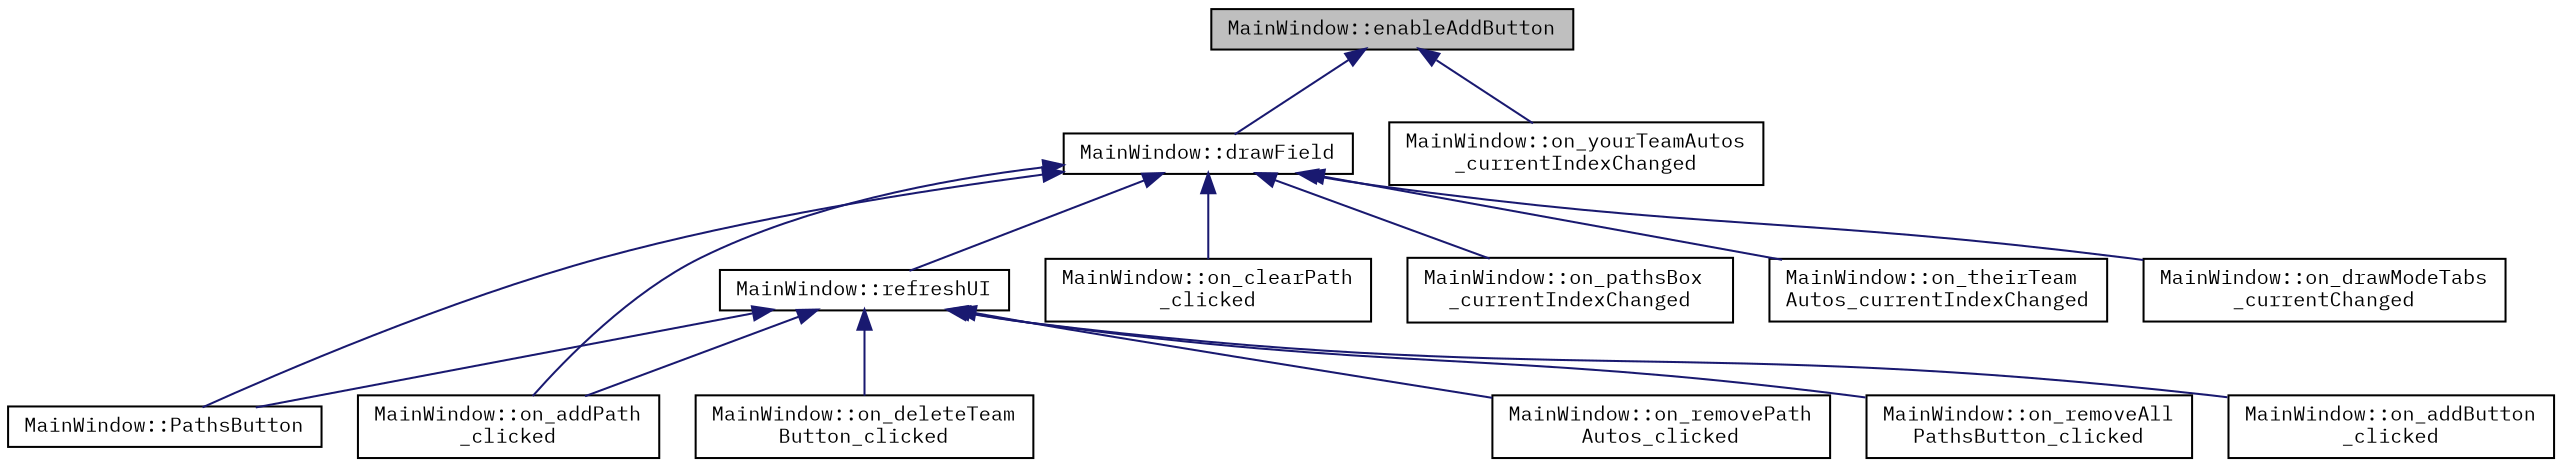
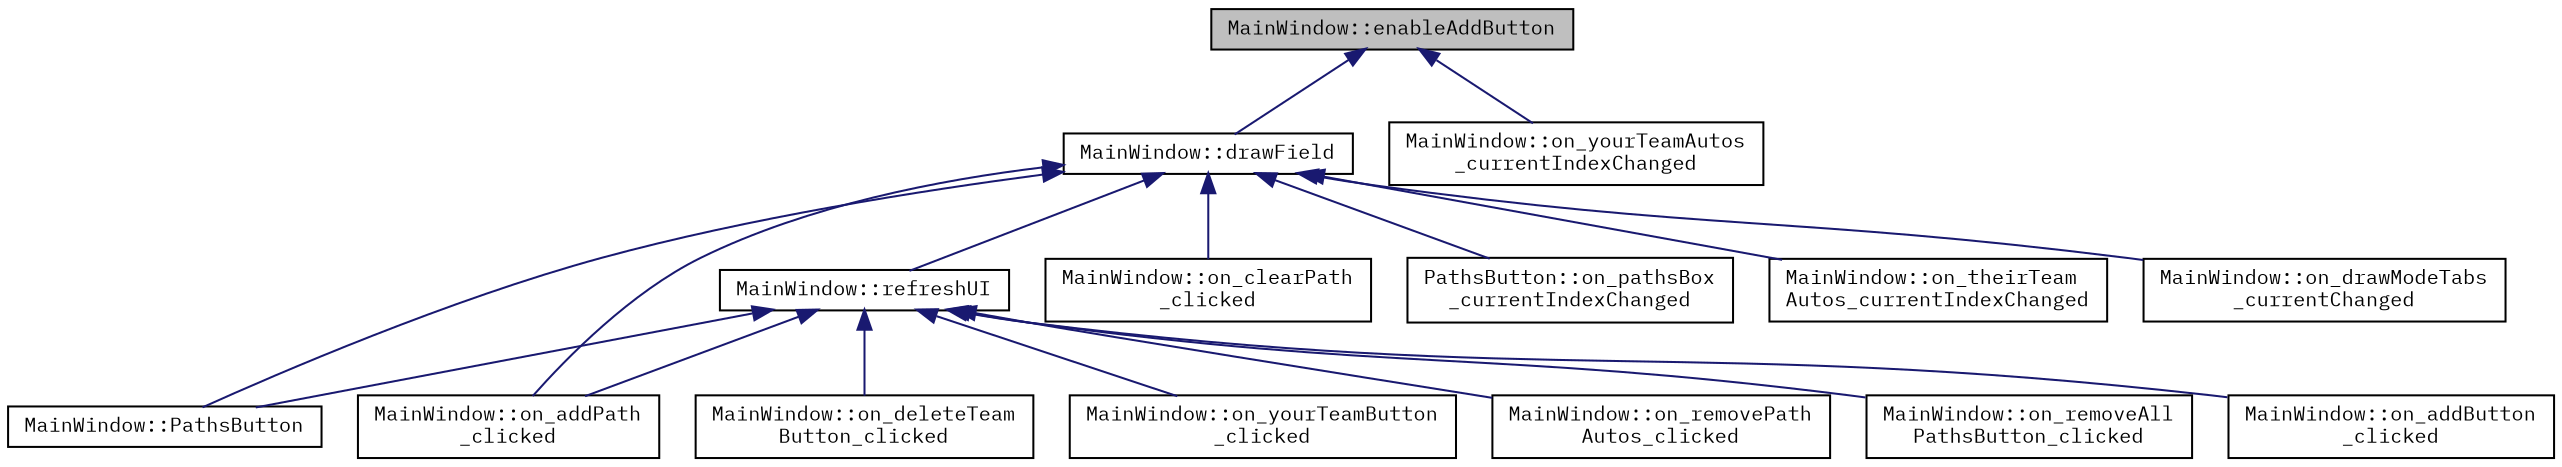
  digraph {
    fontname="IBM Plex Mono"
    rankdir=TB
    node [color=black fillcolor=white fontname="IBM Plex Mono" fontsize=10 shape=record style=filled]
    edge [color=midnightblue dir=back fontname="IBM Plex Mono" fontsize=10 labelfontname=Helvetica labelfontsize=10 style=solid]
    n1 [fillcolor=grey75 fontcolor=black height=0.2 label="MainWindow::enableAddButton" width=0.4]
    n2 [height=0.2 label="MainWindow::drawField" width=0.4]
    n3 [height=0.2 label="MainWindow::on_yourTeamAutos\l_currentIndexChanged" width=0.4]
    n4 [height=0.2 label="MainWindow::PathsButton" width=0.4]
    n5 [height=0.2 label="MainWindow::refreshUI" width=0.4]
    n6 [height=0.2 label="MainWindow::on_addPath\l_clicked" width=0.4]
    n7 [height=0.2 label="MainWindow::on_clearPath\l_clicked" width=0.4]
-   n8 [height=0.2 label="MainWindow::on_pathsBox\l_currentIndexChanged" width=0.4]
+   n8 [height=0.2 label="PathsButton::on_pathsBox\l_currentIndexChanged" width=0.4]
    n9 [height=0.2 label="MainWindow::on_theirTeam\lAutos_currentIndexChanged" width=0.4]
    n10 [height=0.2 label="MainWindow::on_drawModeTabs\l_currentChanged" width=0.4]
    n11 [height=0.2 label="MainWindow::on_addButton\l_clicked" width=0.4]
    n12 [height=0.2 label="MainWindow::on_deleteTeam\lButton_clicked" width=0.4]
+   n13 [height=0.2 label="MainWindow::on_yourTeamButton\l_clicked" width=0.4]
    n14 [height=0.2 label="MainWindow::on_removePath\lAutos_clicked" width=0.4]
    n15 [height=0.2 label="MainWindow::on_removeAll\lPathsButton_clicked" width=0.4]
    n1 -> n2
    n1 -> n3
    n2 -> n4
    n2 -> n5
    n2 -> n6
    n2 -> n7
    n2 -> n8
    n2 -> n9
    n2 -> n10
    n5 -> n4
    n5 -> n6
    n5 -> n11
    n5 -> n12
+   n5 -> n13
    n5 -> n14
    n5 -> n15
  }
